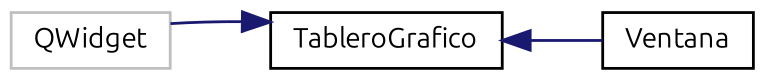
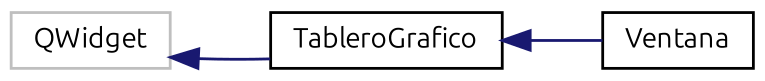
  digraph {
    fontname=Ubuntu
    rankdir=LR
    node [color=black fillcolor=white fontname=Ubuntu fontsize=10 shape=record style=filled]
    edge [color=midnightblue dir=back fontname=Ubuntu fontsize=10 labelfontname=Helvetica labelfontsize=10 style=solid]
    n1 [color=grey75 height=0.2 label=QWidget width=0.4]
    n2 [height=0.2 label=TableroGrafico width=0.4]
    n3 [height=0.2 label=Ventana width=0.4]
-   n2 -> n1
+   n1 -> n2
    n2 -> n3
  }
